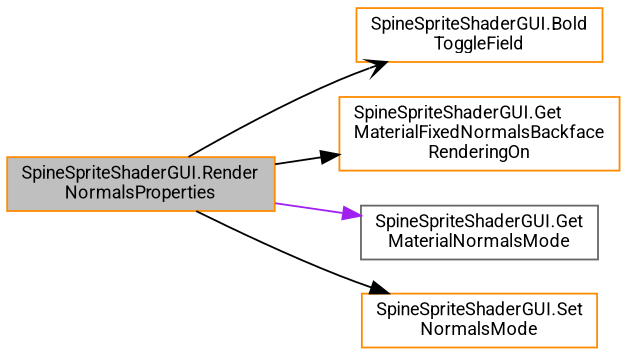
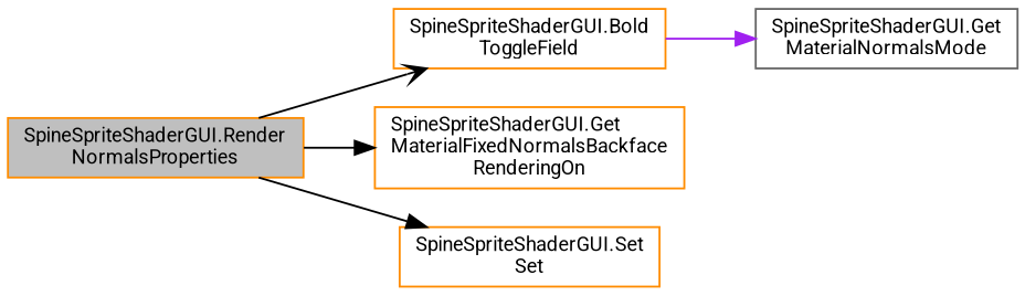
  digraph {
    fontname=Roboto
    rankdir=LR
    node [color=darkorange fillcolor=white fontname=Roboto fontsize=10 shape=record style=filled]
    edge [arrowhead=normal color=black fontname=Roboto fontsize=10 labelfontname=Helvetica labelfontsize=10 style=solid]
    n1 [fillcolor=grey75 fontcolor=black height=0.2 label="SpineSpriteShaderGUI.Render\lNormalsProperties" width=0.4]
    n2 [height=0.2 label="SpineSpriteShaderGUI.Bold\lToggleField" width=0.4]
    n3 [height=0.2 label="SpineSpriteShaderGUI.Get\lMaterialFixedNormalsBackface\lRenderingOn" width=0.4]
    n4 [color=gray40 height=0.2 label="SpineSpriteShaderGUI.Get\lMaterialNormalsMode" width=0.4]
-   n5 [height=0.2 label="SpineSpriteShaderGUI.Set\lNormalsMode" width=0.4]
+   n5 [height=0.2 label="SpineSpriteShaderGUI.Set\lSet" width=0.4]
    n1 -> n2 [arrowhead=vee]
    n1 -> n3
-   n1 -> n4 [color=purple]
+   n2 -> n4 [color=purple]
    n1 -> n5
  }
